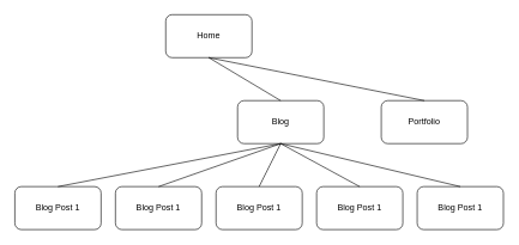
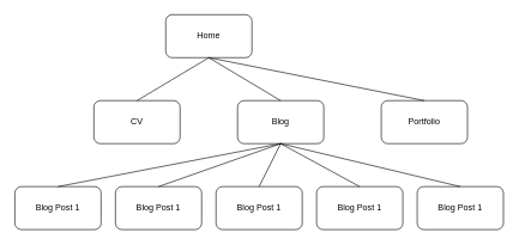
  <mxCell id="0" />
  <mxCell id="1" parent="0" />
  <mxCell id="2" value="Home" style="rounded=1;whiteSpace=wrap;html=1;" vertex="1" parent="1"><mxGeometry x="230" y="20" width="120" height="60" as="geometry" /></mxCell>
+ <mxCell id="3" value="CV" style="rounded=1;whiteSpace=wrap;html=1;" vertex="1" parent="1"><mxGeometry x="130" y="140" width="120" height="60" as="geometry" /></mxCell>
  <mxCell id="4" value="Blog" style="rounded=1;whiteSpace=wrap;html=1;" vertex="1" parent="1"><mxGeometry x="330" y="140" width="120" height="60" as="geometry" /></mxCell>
+ <mxCell id="5" value="" style="endArrow=none;html=1;exitX=0.5;exitY=0;exitDx=0;exitDy=0;entryX=0.5;entryY=1;entryDx=0;entryDy=0;" edge="1" parent="1" source="3" target="2"><mxGeometry width="50" height="50" relative="1" as="geometry"><mxPoint x="290" y="260" as="sourcePoint" /><mxPoint x="340" y="210" as="targetPoint" /></mxGeometry></mxCell>
  <mxCell id="6" value="" style="endArrow=none;html=1;exitX=0.5;exitY=0;exitDx=0;exitDy=0;" edge="1" parent="1" source="4"><mxGeometry width="50" height="50" relative="1" as="geometry"><mxPoint x="90" y="150" as="sourcePoint" /><mxPoint x="290" y="80" as="targetPoint" /></mxGeometry></mxCell>
  <mxCell id="7" value="Portfolio" style="rounded=1;whiteSpace=wrap;html=1;" vertex="1" parent="1"><mxGeometry x="530" y="140" width="120" height="60" as="geometry" /></mxCell>
  <mxCell id="8" value="" style="endArrow=none;html=1;exitX=0.5;exitY=0;exitDx=0;exitDy=0;entryX=0.5;entryY=1;entryDx=0;entryDy=0;" edge="1" parent="1" source="7" target="2"><mxGeometry width="50" height="50" relative="1" as="geometry"><mxPoint x="0" y="150" as="sourcePoint" /><mxPoint x="300" y="90" as="targetPoint" /></mxGeometry></mxCell>
  <mxCell id="9" value="Blog Post 1" style="rounded=1;whiteSpace=wrap;html=1;" vertex="1" parent="1"><mxGeometry x="20" y="260" width="120" height="60" as="geometry" /></mxCell>
  <mxCell id="10" value="Blog Post 1" style="rounded=1;whiteSpace=wrap;html=1;" vertex="1" parent="1"><mxGeometry x="160" y="260" width="120" height="60" as="geometry" /></mxCell>
  <mxCell id="11" value="Blog Post 1" style="rounded=1;whiteSpace=wrap;html=1;" vertex="1" parent="1"><mxGeometry x="300" y="260" width="120" height="60" as="geometry" /></mxCell>
  <mxCell id="12" value="Blog Post 1" style="rounded=1;whiteSpace=wrap;html=1;" vertex="1" parent="1"><mxGeometry x="440" y="260" width="120" height="60" as="geometry" /></mxCell>
  <mxCell id="13" value="Blog Post 1" style="rounded=1;whiteSpace=wrap;html=1;" vertex="1" parent="1"><mxGeometry x="580" y="260" width="120" height="60" as="geometry" /></mxCell>
  <mxCell id="14" value="" style="endArrow=none;html=1;exitX=0.5;exitY=0;exitDx=0;exitDy=0;entryX=0.5;entryY=1;entryDx=0;entryDy=0;" edge="1" parent="1" source="9" target="4"><mxGeometry width="50" height="50" relative="1" as="geometry"><mxPoint x="0" y="150" as="sourcePoint" /><mxPoint x="300" y="90" as="targetPoint" /></mxGeometry></mxCell>
  <mxCell id="15" value="" style="endArrow=none;html=1;exitX=0.5;exitY=0;exitDx=0;exitDy=0;entryX=0.5;entryY=1;entryDx=0;entryDy=0;" edge="1" parent="1" source="10" target="4"><mxGeometry width="50" height="50" relative="1" as="geometry"><mxPoint x="90" y="270" as="sourcePoint" /><mxPoint x="400" y="210" as="targetPoint" /></mxGeometry></mxCell>
  <mxCell id="16" value="" style="endArrow=none;html=1;exitX=0.5;exitY=0;exitDx=0;exitDy=0;" edge="1" parent="1" source="11"><mxGeometry width="50" height="50" relative="1" as="geometry"><mxPoint x="230" y="270" as="sourcePoint" /><mxPoint x="390" y="200" as="targetPoint" /></mxGeometry></mxCell>
  <mxCell id="17" value="" style="endArrow=none;html=1;exitX=0.5;exitY=0;exitDx=0;exitDy=0;" edge="1" parent="1" source="12"><mxGeometry width="50" height="50" relative="1" as="geometry"><mxPoint x="370" y="270" as="sourcePoint" /><mxPoint x="390" y="200" as="targetPoint" /></mxGeometry></mxCell>
  <mxCell id="18" value="" style="endArrow=none;html=1;exitX=0.5;exitY=0;exitDx=0;exitDy=0;entryX=0.5;entryY=1;entryDx=0;entryDy=0;" edge="1" parent="1" source="13" target="4"><mxGeometry width="50" height="50" relative="1" as="geometry"><mxPoint x="510" y="270" as="sourcePoint" /><mxPoint x="400" y="210" as="targetPoint" /></mxGeometry></mxCell>
